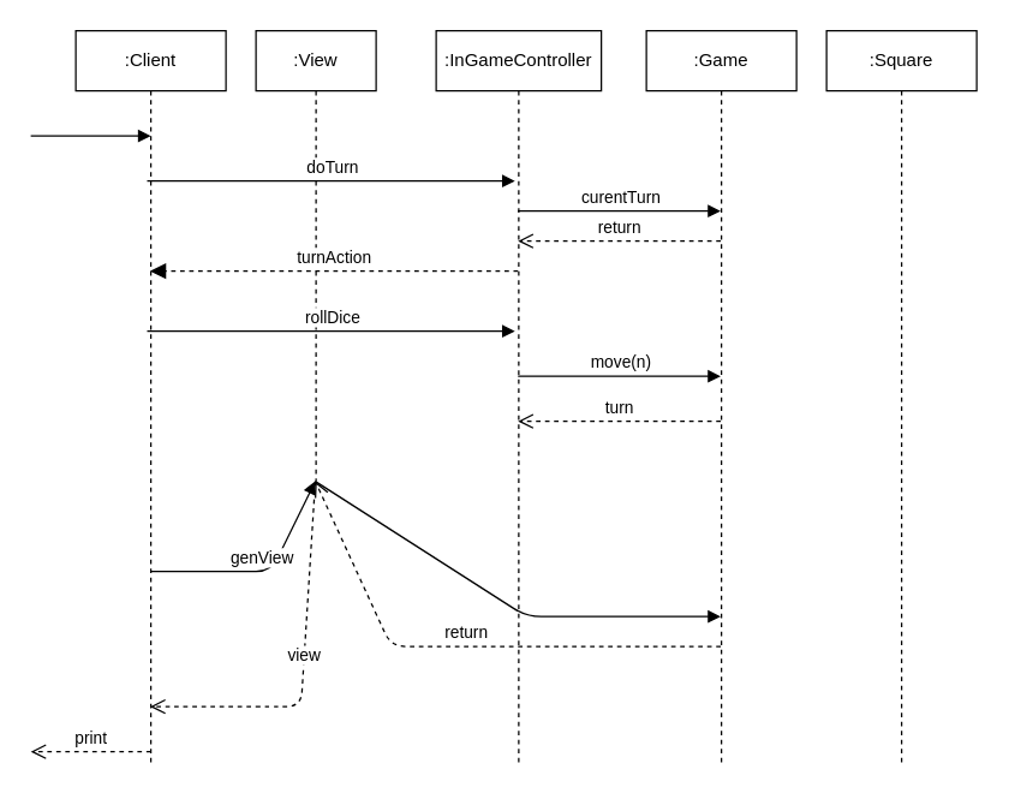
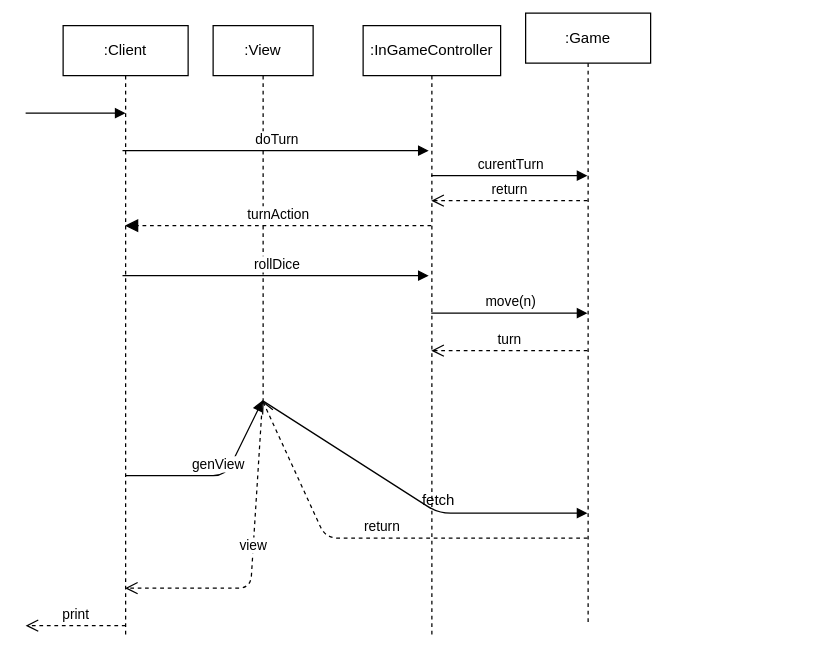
  <mxCell id="0" />
  <mxCell id="1" parent="0" />
  <mxCell id="2" value=":Client" style="shape=umlLifeline;perimeter=lifelinePerimeter;whiteSpace=wrap;html=1;container=1;collapsible=0;recursiveResize=0;outlineConnect=0;" parent="1" vertex="1"><mxGeometry x="50" y="20" width="100" height="490" as="geometry" /></mxCell>
  <mxCell id="3" value="" style="html=1;verticalAlign=bottom;endArrow=block;" parent="2" edge="1"><mxGeometry width="80" relative="1" as="geometry"><mxPoint x="-30" y="70" as="sourcePoint" /><mxPoint x="50" y="70" as="targetPoint" /></mxGeometry></mxCell>
  <mxCell id="4" value=":InGameController" style="shape=umlLifeline;perimeter=lifelinePerimeter;whiteSpace=wrap;html=1;container=1;collapsible=0;recursiveResize=0;outlineConnect=0;" parent="1" vertex="1"><mxGeometry x="290" y="20" width="110" height="490" as="geometry" /></mxCell>
- <mxCell id="5" value=":Game" style="shape=umlLifeline;perimeter=lifelinePerimeter;whiteSpace=wrap;html=1;container=1;collapsible=0;recursiveResize=0;outlineConnect=0;" parent="1" vertex="1"><mxGeometry x="430" y="20" width="100" height="490" as="geometry" /></mxCell>
+ <mxCell id="5" value=":Game" style="shape=umlLifeline;perimeter=lifelinePerimeter;whiteSpace=wrap;html=1;container=1;collapsible=0;recursiveResize=0;outlineConnect=0;" parent="1" vertex="1"><mxGeometry x="420" y="10" width="100" height="490" as="geometry" /></mxCell>
  <mxCell id="6" value=":View" style="shape=umlLifeline;perimeter=lifelinePerimeter;whiteSpace=wrap;html=1;container=1;collapsible=0;recursiveResize=0;outlineConnect=0;" parent="1" vertex="1"><mxGeometry x="170" y="20" width="80" height="300" as="geometry" /></mxCell>
- <mxCell id="7" value=":Square" style="shape=umlLifeline;perimeter=lifelinePerimeter;whiteSpace=wrap;html=1;container=1;collapsible=0;recursiveResize=0;outlineConnect=0;" parent="1" vertex="1"><mxGeometry x="550" y="20" width="100" height="490" as="geometry" /></mxCell>
  <mxCell id="8" value="doTurn" style="html=1;verticalAlign=bottom;endArrow=block;" parent="1" edge="1"><mxGeometry width="80" relative="1" as="geometry"><mxPoint x="97.5" y="120" as="sourcePoint" /><mxPoint x="342.5" y="120" as="targetPoint" /><Array as="points"><mxPoint x="247.5" y="120" /></Array></mxGeometry></mxCell>
  <mxCell id="9" value="rollDice" style="html=1;verticalAlign=bottom;endArrow=block;" parent="1" edge="1"><mxGeometry width="80" relative="1" as="geometry"><mxPoint x="97.5" y="220" as="sourcePoint" /><mxPoint x="342.5" y="220" as="targetPoint" /><Array as="points"><mxPoint x="247.5" y="220" /></Array></mxGeometry></mxCell>
  <mxCell id="10" value="move(n)" style="html=1;verticalAlign=bottom;endArrow=block;" parent="1" source="4" target="5" edge="1"><mxGeometry width="80" relative="1" as="geometry"><mxPoint x="350" y="190" as="sourcePoint" /><mxPoint x="480" y="190" as="targetPoint" /><Array as="points"><mxPoint x="410" y="250" /><mxPoint x="460" y="250" /></Array></mxGeometry></mxCell>
  <mxCell id="11" value="genView" style="html=1;verticalAlign=bottom;endArrow=block;" parent="1" source="2" target="6" edge="1"><mxGeometry width="80" relative="1" as="geometry"><mxPoint x="300" y="410" as="sourcePoint" /><mxPoint x="380" y="410" as="targetPoint" /><Array as="points"><mxPoint x="150" y="380" /><mxPoint x="180" y="380" /></Array></mxGeometry></mxCell>
  <mxCell id="12" value="view" style="html=1;verticalAlign=bottom;endArrow=open;dashed=1;endSize=8;" parent="1" source="6" target="2" edge="1"><mxGeometry relative="1" as="geometry"><mxPoint x="220" y="500" as="sourcePoint" /><mxPoint x="260" y="460" as="targetPoint" /><Array as="points"><mxPoint x="200" y="470" /><mxPoint x="180" y="470" /><mxPoint x="120" y="470" /></Array></mxGeometry></mxCell>
  <mxCell id="13" value="curentTurn" style="html=1;verticalAlign=bottom;endArrow=block;" parent="1" source="4" target="5" edge="1"><mxGeometry width="80" relative="1" as="geometry"><mxPoint x="350" y="140" as="sourcePoint" /><mxPoint x="430" y="140" as="targetPoint" /><Array as="points"><mxPoint x="420" y="140" /></Array></mxGeometry></mxCell>
  <mxCell id="14" value="return" style="html=1;verticalAlign=bottom;endArrow=open;dashed=1;endSize=8;" parent="1" source="5" target="4" edge="1"><mxGeometry relative="1" as="geometry"><mxPoint x="430" y="160" as="sourcePoint" /><mxPoint x="350" y="160" as="targetPoint" /><Array as="points"><mxPoint x="420" y="160" /></Array></mxGeometry></mxCell>
  <mxCell id="15" value="turnAction" style="html=1;verticalAlign=bottom;endArrow=block;dashed=1;endSize=8;" parent="1" source="4" target="2" edge="1"><mxGeometry relative="1" as="geometry"><mxPoint x="350" y="180" as="sourcePoint" /><mxPoint x="110" y="190" as="targetPoint" /><Array as="points"><mxPoint x="250" y="180" /></Array></mxGeometry></mxCell>
  <mxCell id="16" value="turn" style="html=1;verticalAlign=bottom;endArrow=open;dashed=1;endSize=8;" parent="1" source="5" target="4" edge="1"><mxGeometry relative="1" as="geometry"><mxPoint x="430" y="300" as="sourcePoint" /><mxPoint x="350" y="300" as="targetPoint" /><Array as="points"><mxPoint x="450" y="280" /></Array></mxGeometry></mxCell>
  <mxCell id="17" value="return" style="html=1;verticalAlign=bottom;endArrow=open;dashed=1;endSize=8;" parent="1" source="5" target="6" edge="1"><mxGeometry relative="1" as="geometry"><mxPoint x="300" y="380" as="sourcePoint" /><mxPoint x="220" y="380" as="targetPoint" /><Array as="points"><mxPoint x="410" y="430" /><mxPoint x="350" y="430" /><mxPoint x="260" y="430" /></Array></mxGeometry></mxCell>
  <mxCell id="18" value="" style="html=1;verticalAlign=bottom;endArrow=block;" parent="1" source="6" target="5" edge="1"><mxGeometry width="80" relative="1" as="geometry"><mxPoint x="220" y="360" as="sourcePoint" /><mxPoint x="480" y="360" as="targetPoint" /><Array as="points"><mxPoint x="350" y="410" /></Array></mxGeometry></mxCell>
+ <mxCell id="19" value="fetch" style="text;html=1;align=center;verticalAlign=middle;resizable=0;points=[];autosize=1;strokeColor=none;" parent="1" vertex="1"><mxGeometry x="330" y="390" width="40" height="20" as="geometry" /></mxCell>
  <mxCell id="20" value="print" style="html=1;verticalAlign=bottom;endArrow=open;dashed=1;endSize=8;" edge="1" parent="1"><mxGeometry relative="1" as="geometry"><mxPoint x="100" y="500" as="sourcePoint" /><mxPoint x="20" y="500" as="targetPoint" /></mxGeometry></mxCell>
